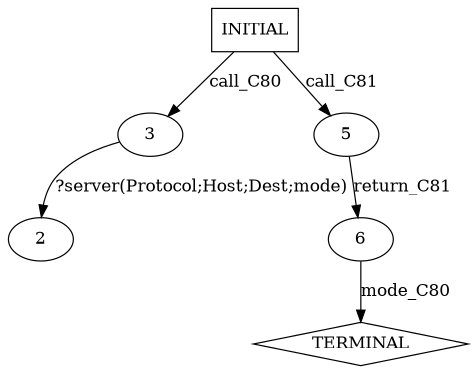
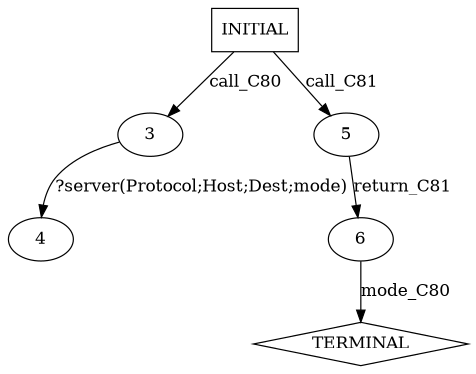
  digraph {
    n1 [label=INITIAL shape=box]
    n2 [label=3]
    n3 [label=5]
-   n4 [label=2]
+   n4 [label=4]
    n5 [label=TERMINAL shape=diamond]
    n6 [label=6]
    n1 -> n2 [label=call_C80]
    n1 -> n3 [label=call_C81]
    n2 -> n4 [label="?server(Protocol;Host;Dest;mode)"]
    n3 -> n6 [label=return_C81]
    n6 -> n5 [label=mode_C80]
  }
